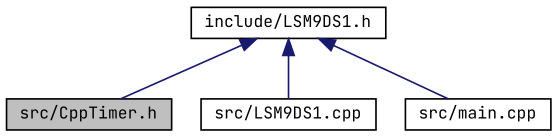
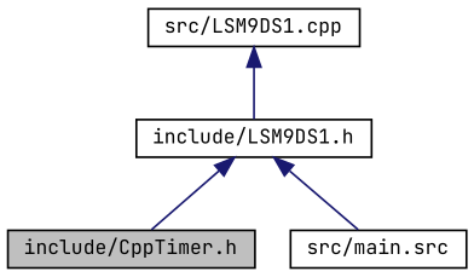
  digraph {
    fontname="JetBrains Mono"
    node [color=black fillcolor=white fontname="JetBrains Mono" fontsize=10 shape=record style=filled]
    edge [color=midnightblue dir=back fontname="JetBrains Mono" fontsize=10 labelfontname=Helvetica labelfontsize=10 style=solid]
-   n1 [fillcolor=grey75 fontcolor=black height=0.2 label="src/CppTimer.h" width=0.4]
+   n1 [fillcolor=grey75 fontcolor=black height=0.2 label="include/CppTimer.h" width=0.4]
    n2 [height=0.2 label="include/LSM9DS1.h" width=0.4]
    n3 [height=0.2 label="src/LSM9DS1.cpp" width=0.4]
-   n4 [height=0.2 label="src/main.cpp" width=0.4]
+   n4 [height=0.2 label="src/main.src" width=0.4]
    n2 -> n1
-   n2 -> n3
+   n3 -> n2
    n2 -> n4
  }
